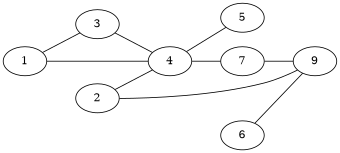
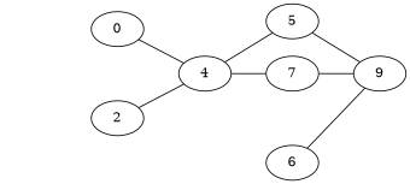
  graph {
    rankdir=LR
-   1
-   3
+   3 [label=0]
    4
    5
    7
    2
    n7 [label=9]
    6
-   1 -- 3 [weight=3]
-   1 -- 4 [weight=11]
    3 -- 4 [weight=12]
    4 -- 5 [weight=9]
    4 -- 7 [weight=2]
-   2 -- n7 [weight=10]
+   5 -- n7 [weight=10]
    7 -- n7 [weight=7]
    2 -- 4 [weight=13]
    6 -- n7 [weight=6]
  }
